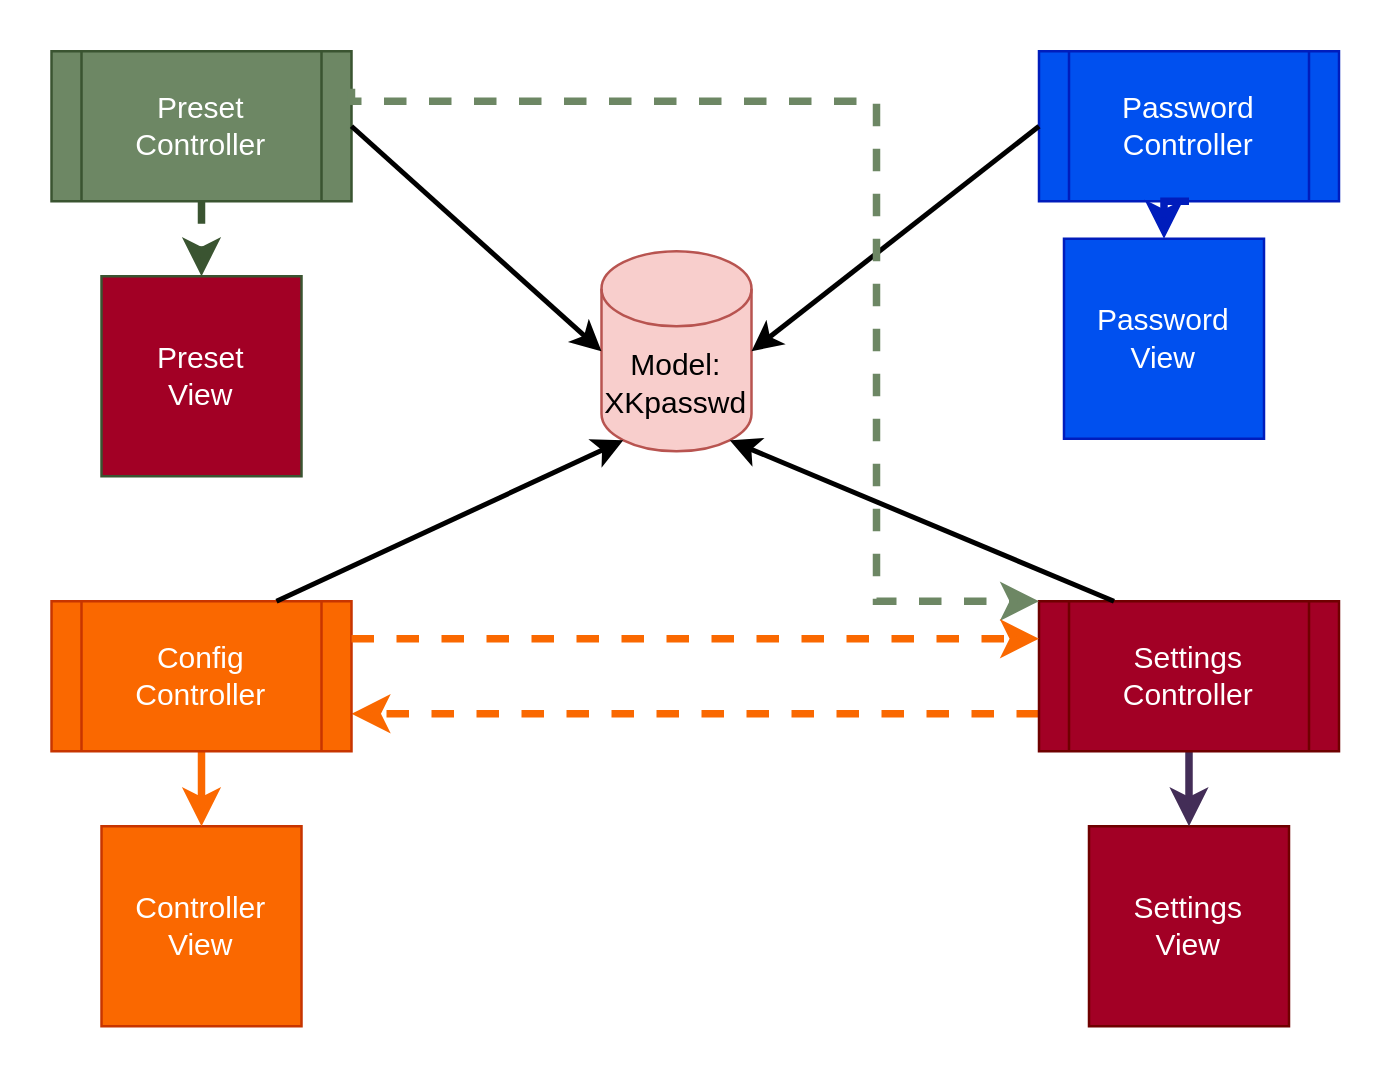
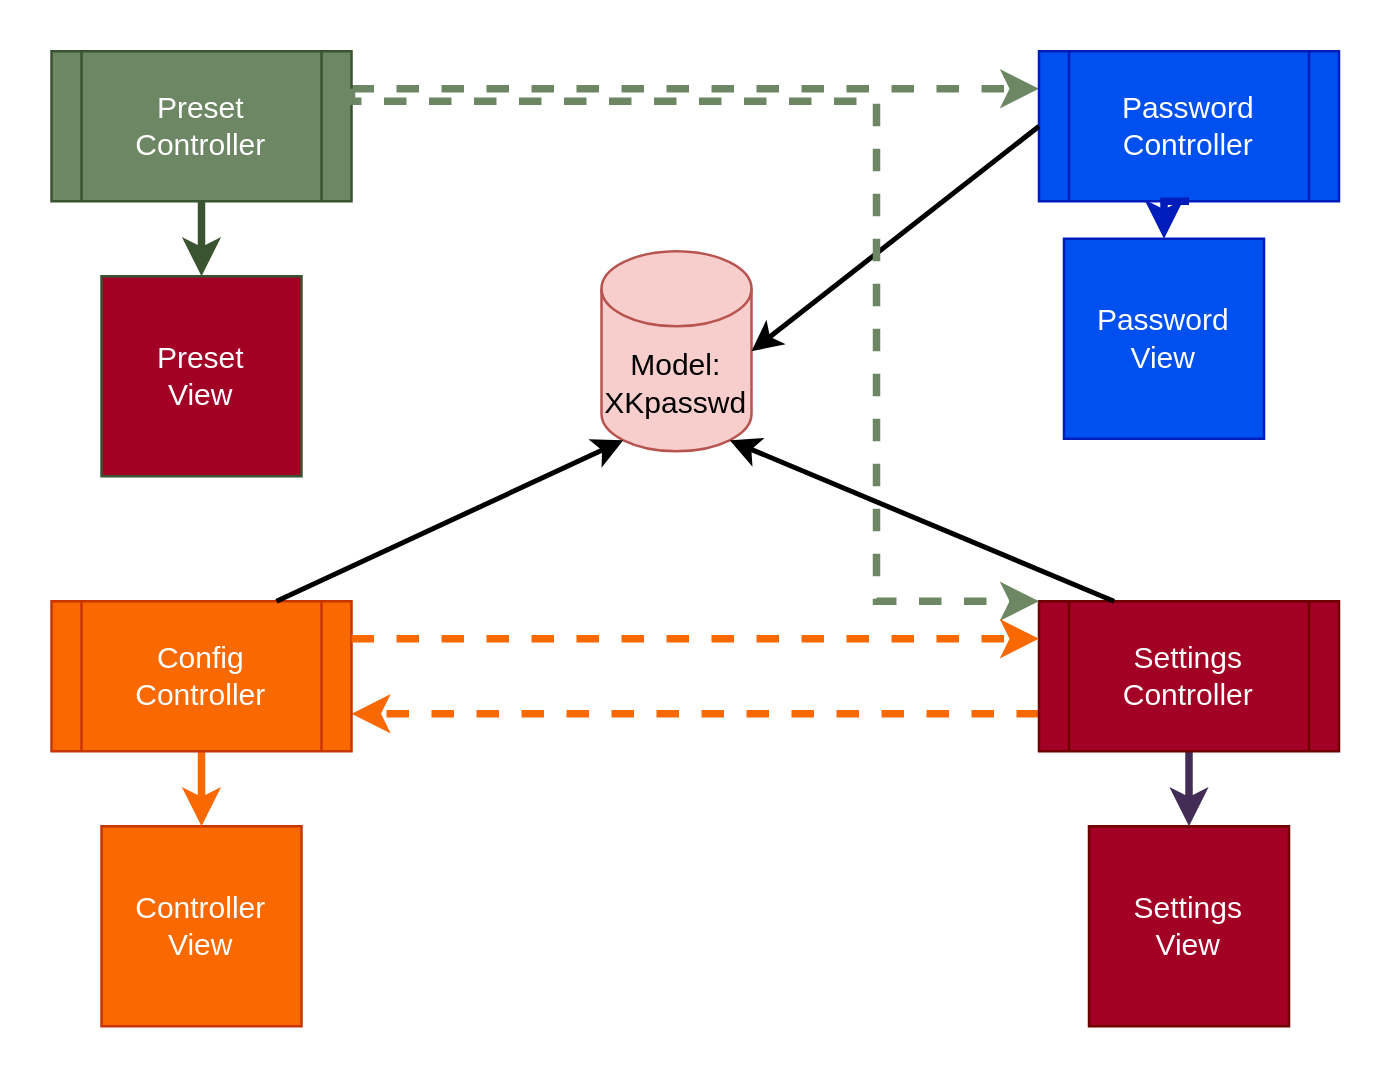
  <mxCell id="0" />
  <mxCell id="1" parent="0" />
  <mxCell id="2" style="edgeStyle=orthogonalEdgeStyle;rounded=0;orthogonalLoop=1;jettySize=auto;html=1;exitX=0;exitY=0.75;exitDx=0;exitDy=0;entryX=1;entryY=0.75;entryDx=0;entryDy=0;fillColor=#1ba1e2;strokeColor=#FA6800;strokeWidth=3;dashed=1;" parent="1" source="12" target="20" edge="1"><mxGeometry relative="1" as="geometry" /></mxCell>
+ <mxCell id="3" style="rounded=0;orthogonalLoop=1;jettySize=auto;html=1;fillColor=#1ba1e2;strokeColor=#6D8764;strokeWidth=3;exitX=1;exitY=0.25;exitDx=0;exitDy=0;entryX=0;entryY=0.25;entryDx=0;entryDy=0;dashed=1;" parent="1" source="16" target="7" edge="1"><mxGeometry relative="1" as="geometry"><mxPoint x="140" y="40" as="sourcePoint" /><mxPoint x="400" y="40" as="targetPoint" /></mxGeometry></mxCell>
  <mxCell id="4" value="Model: XKpasswd" style="shape=cylinder3;whiteSpace=wrap;html=1;boundedLbl=1;backgroundOutline=1;size=15;fillColor=#f8cecc;strokeColor=#b85450;fontColor=#000000;" parent="1" vertex="1"><mxGeometry x="240" y="100" width="60" height="80" as="geometry" /></mxCell>
  <mxCell id="5" value="" style="group" parent="1" vertex="1" connectable="0"><mxGeometry x="415" y="20" width="120" height="170" as="geometry" /></mxCell>
  <mxCell id="6" value="Password&lt;br&gt;View" style="whiteSpace=wrap;html=1;aspect=fixed;fillColor=#0050ef;fontColor=#ffffff;strokeColor=#001DBC;" parent="5" vertex="1"><mxGeometry x="10" y="75" width="80" height="80" as="geometry" /></mxCell>
  <mxCell id="7" value="Password&lt;br&gt;Controller" style="shape=process;whiteSpace=wrap;html=1;backgroundOutline=1;fillColor=#0050ef;fontColor=#ffffff;strokeColor=#001DBC;" parent="5" vertex="1"><mxGeometry width="120" height="60" as="geometry" /></mxCell>
  <mxCell id="8" style="edgeStyle=orthogonalEdgeStyle;rounded=0;orthogonalLoop=1;jettySize=auto;html=1;exitX=0.5;exitY=1;exitDx=0;exitDy=0;entryX=0.5;entryY=0;entryDx=0;entryDy=0;strokeWidth=3;fillColor=#0050ef;strokeColor=#001DBC;" parent="5" source="7" target="6" edge="1"><mxGeometry relative="1" as="geometry" /></mxCell>
  <mxCell id="9" value="" style="group" parent="1" vertex="1" connectable="0"><mxGeometry x="415" y="240" width="120" height="170" as="geometry" /></mxCell>
  <mxCell id="10" value="Settings&lt;br&gt;View" style="whiteSpace=wrap;html=1;aspect=fixed;fillColor=#a20025;fontColor=#ffffff;strokeColor=#6F0000;" parent="9" vertex="1"><mxGeometry x="20" y="90" width="80" height="80" as="geometry" /></mxCell>
  <mxCell id="11" style="edgeStyle=orthogonalEdgeStyle;rounded=0;orthogonalLoop=1;jettySize=auto;html=1;exitX=0.5;exitY=1;exitDx=0;exitDy=0;entryX=0.5;entryY=0;entryDx=0;entryDy=0;strokeWidth=3;fillColor=#76608a;strokeColor=#432D57;" parent="9" source="12" target="10" edge="1"><mxGeometry relative="1" as="geometry" /></mxCell>
  <mxCell id="12" value="Settings&lt;br&gt;Controller" style="shape=process;whiteSpace=wrap;html=1;backgroundOutline=1;fillColor=#a20025;fontColor=#ffffff;strokeColor=#6F0000;" parent="9" vertex="1"><mxGeometry width="120" height="60" as="geometry" /></mxCell>
  <mxCell id="13" value="" style="group" parent="1" vertex="1" connectable="0"><mxGeometry x="20" y="20" width="120" height="170" as="geometry" /></mxCell>
  <mxCell id="14" value="Preset&lt;br&gt;View" style="whiteSpace=wrap;html=1;aspect=fixed;fillColor=#a20025;fontColor=#ffffff;strokeColor=#3A5431;" parent="13" vertex="1"><mxGeometry x="20" y="90" width="80" height="80" as="geometry" /></mxCell>
- <mxCell id="15" style="edgeStyle=orthogonalEdgeStyle;rounded=0;orthogonalLoop=1;jettySize=auto;html=1;exitX=0.5;exitY=1;exitDx=0;exitDy=0;entryX=0.5;entryY=0;entryDx=0;entryDy=0;strokeWidth=3;fillColor=#6d8764;strokeColor=#3A5431;dashed=1;" parent="13" source="16" target="14" edge="1"><mxGeometry relative="1" as="geometry" /></mxCell>
+ <mxCell id="15" style="edgeStyle=orthogonalEdgeStyle;rounded=0;orthogonalLoop=1;jettySize=auto;html=1;exitX=0.5;exitY=1;exitDx=0;exitDy=0;entryX=0.5;entryY=0;entryDx=0;entryDy=0;strokeWidth=3;fillColor=#6d8764;strokeColor=#3A5431;" parent="13" source="16" target="14" edge="1"><mxGeometry relative="1" as="geometry" /></mxCell>
  <mxCell id="16" value="Preset&lt;br&gt;Controller" style="shape=process;whiteSpace=wrap;html=1;backgroundOutline=1;fillColor=#6d8764;fontColor=#ffffff;strokeColor=#3A5431;" parent="13" vertex="1"><mxGeometry width="120" height="60" as="geometry" /></mxCell>
  <mxCell id="17" value="" style="group;fontColor=#FFFFFF;" parent="1" vertex="1" connectable="0"><mxGeometry x="20" y="240" width="120" height="170" as="geometry" /></mxCell>
  <mxCell id="18" value="Controller&lt;br&gt;View" style="whiteSpace=wrap;html=1;aspect=fixed;fillColor=#fa6800;fontColor=#FFFFFF;strokeColor=#C73500;" parent="17" vertex="1"><mxGeometry x="20" y="90" width="80" height="80" as="geometry" /></mxCell>
  <mxCell id="19" style="edgeStyle=orthogonalEdgeStyle;rounded=0;orthogonalLoop=1;jettySize=auto;html=1;exitX=0.5;exitY=1;exitDx=0;exitDy=0;entryX=0.5;entryY=0;entryDx=0;entryDy=0;strokeColor=#fb6800;strokeWidth=3;" parent="17" source="20" target="18" edge="1"><mxGeometry relative="1" as="geometry" /></mxCell>
  <mxCell id="20" value="Config&lt;br&gt;Controller" style="shape=process;whiteSpace=wrap;html=1;backgroundOutline=1;fillColor=#fa6800;fontColor=#FFFFFF;strokeColor=#C73500;" parent="17" vertex="1"><mxGeometry width="120" height="60" as="geometry" /></mxCell>
- <mxCell id="21" style="rounded=0;orthogonalLoop=1;jettySize=auto;html=1;exitX=1;exitY=0.5;exitDx=0;exitDy=0;entryX=0;entryY=0.5;entryDx=0;entryDy=0;entryPerimeter=0;strokeWidth=2;" parent="1" source="16" target="4" edge="1"><mxGeometry relative="1" as="geometry" /></mxCell>
  <mxCell id="22" style="rounded=0;orthogonalLoop=1;jettySize=auto;html=1;exitX=0.25;exitY=0;exitDx=0;exitDy=0;entryX=0.855;entryY=1;entryDx=0;entryDy=-4.35;entryPerimeter=0;strokeWidth=2;" parent="1" source="12" target="4" edge="1"><mxGeometry relative="1" as="geometry" /></mxCell>
  <mxCell id="23" style="rounded=0;orthogonalLoop=1;jettySize=auto;html=1;exitX=0.75;exitY=0;exitDx=0;exitDy=0;entryX=0.145;entryY=1;entryDx=0;entryDy=-4.35;entryPerimeter=0;strokeWidth=2;" parent="1" source="20" target="4" edge="1"><mxGeometry relative="1" as="geometry"><mxPoint x="210" y="210" as="targetPoint" /></mxGeometry></mxCell>
  <mxCell id="24" style="rounded=0;orthogonalLoop=1;jettySize=auto;html=1;exitX=0;exitY=0.5;exitDx=0;exitDy=0;entryX=1;entryY=0.5;entryDx=0;entryDy=0;entryPerimeter=0;strokeWidth=2;" parent="1" source="7" target="4" edge="1"><mxGeometry relative="1" as="geometry" /></mxCell>
  <mxCell id="25" style="edgeStyle=orthogonalEdgeStyle;rounded=0;orthogonalLoop=1;jettySize=auto;html=1;exitX=1;exitY=0.25;exitDx=0;exitDy=0;entryX=0;entryY=0;entryDx=0;entryDy=0;fillColor=#1ba1e2;strokeColor=#6D8764;strokeWidth=3;dashed=1;" parent="1" source="16" target="12" edge="1"><mxGeometry relative="1" as="geometry"><Array as="points"><mxPoint x="140" y="40" /><mxPoint x="350" y="40" /><mxPoint x="350" y="240" /></Array></mxGeometry></mxCell>
  <mxCell id="26" style="rounded=0;orthogonalLoop=1;jettySize=auto;html=1;exitX=1;exitY=0.25;exitDx=0;exitDy=0;entryX=0;entryY=0.25;entryDx=0;entryDy=0;fillColor=#1ba1e2;strokeColor=#FA6800;strokeWidth=3;dashed=1;" parent="1" source="20" target="12" edge="1"><mxGeometry relative="1" as="geometry" /></mxCell>
